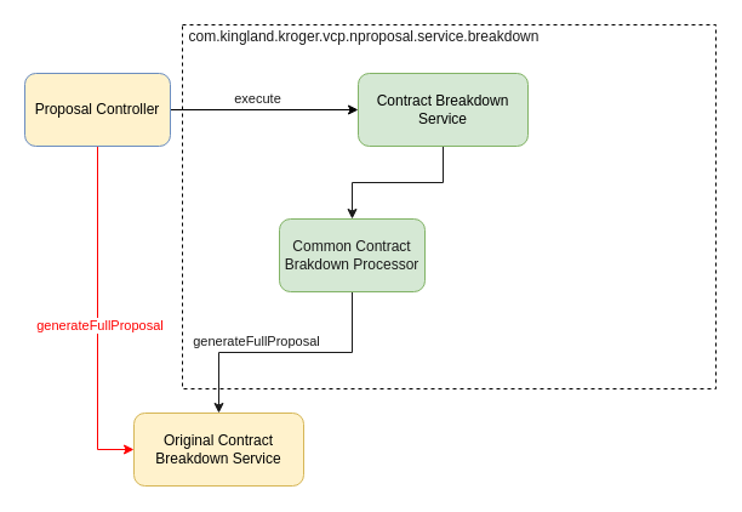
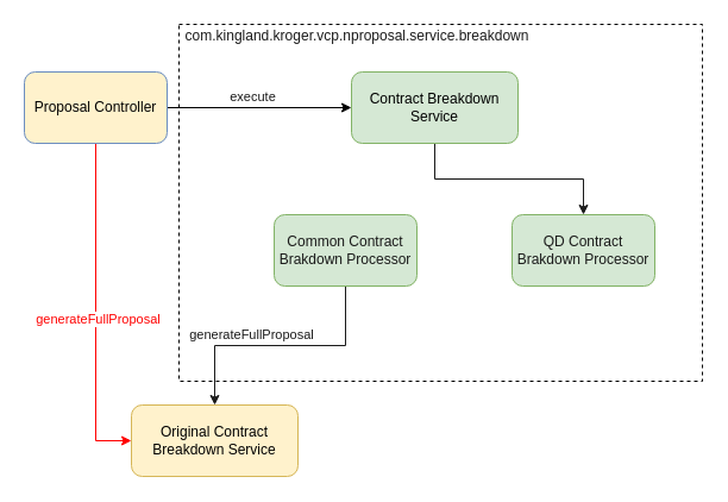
  <mxCell id="0" />
  <mxCell id="1" parent="0" />
  <mxCell id="2" value="" style="rounded=0;whiteSpace=wrap;html=1;fontColor=#1A1A1A;fillColor=none;dashed=1;" vertex="1" parent="1"><mxGeometry x="150" y="20" width="440" height="300" as="geometry" /></mxCell>
- <mxCell id="3" style="edgeStyle=orthogonalEdgeStyle;rounded=0;orthogonalLoop=1;jettySize=auto;html=1;fontColor=#1A1A1A;strokeColor=#1A1A1A;" edge="1" parent="1" source="5" target="14"><mxGeometry relative="1" as="geometry" /></mxCell>
+ <mxCell id="4" style="edgeStyle=orthogonalEdgeStyle;rounded=0;orthogonalLoop=1;jettySize=auto;html=1;fontColor=#1A1A1A;strokeColor=#1A1A1A;" edge="1" parent="1" source="5" target="15"><mxGeometry relative="1" as="geometry" /></mxCell>
  <mxCell id="5" value="Contract Breakdown Service" style="rounded=1;whiteSpace=wrap;html=1;fillColor=#d5e8d4;strokeColor=#82b366;" vertex="1" parent="1"><mxGeometry x="295" y="60" width="140" height="60" as="geometry" /></mxCell>
  <mxCell id="6" style="edgeStyle=orthogonalEdgeStyle;rounded=0;orthogonalLoop=1;jettySize=auto;html=1;entryX=0;entryY=0.5;entryDx=0;entryDy=0;" edge="1" parent="1" source="10" target="5"><mxGeometry relative="1" as="geometry" /></mxCell>
  <mxCell id="7" value="execute" style="edgeLabel;html=1;align=center;verticalAlign=middle;resizable=0;points=[];fontColor=#1A1A1A;" vertex="1" connectable="0" parent="6"><mxGeometry x="-0.311" y="-1" relative="1" as="geometry"><mxPoint x="18" y="-11" as="offset" /></mxGeometry></mxCell>
  <mxCell id="8" style="edgeStyle=orthogonalEdgeStyle;rounded=0;orthogonalLoop=1;jettySize=auto;html=1;entryX=0;entryY=0.5;entryDx=0;entryDy=0;strokeColor=#FF0000;dashed=0;" edge="1" parent="1" source="10" target="11"><mxGeometry relative="1" as="geometry" /></mxCell>
  <mxCell id="9" value="generateFullProposal" style="edgeLabel;html=1;align=center;verticalAlign=middle;resizable=0;points=[];fontColor=#FF0000;" vertex="1" connectable="0" parent="8"><mxGeometry x="0.05" y="1" relative="1" as="geometry"><mxPoint as="offset" /></mxGeometry></mxCell>
  <mxCell id="10" value="Proposal Controller" style="rounded=1;whiteSpace=wrap;html=1;fillColor=#fff2cc;strokeColor=#6c8ebf;" vertex="1" parent="1"><mxGeometry x="20" y="60" width="120" height="60" as="geometry" /></mxCell>
  <mxCell id="11" value="Original Contract Breakdown Service" style="rounded=1;whiteSpace=wrap;html=1;fillColor=#fff2cc;strokeColor=#d6b656;" vertex="1" parent="1"><mxGeometry x="110" y="340" width="140" height="60" as="geometry" /></mxCell>
  <mxCell id="12" style="edgeStyle=orthogonalEdgeStyle;rounded=0;orthogonalLoop=1;jettySize=auto;html=1;entryX=0.5;entryY=0;entryDx=0;entryDy=0;fontColor=#FF0000;strokeColor=#1A1A1A;" edge="1" parent="1" source="14" target="11"><mxGeometry relative="1" as="geometry" /></mxCell>
  <mxCell id="13" value="generateFullProposal" style="edgeLabel;html=1;align=center;verticalAlign=middle;resizable=0;points=[];fontColor=#1A1A1A;" vertex="1" connectable="0" parent="12"><mxGeometry x="0.276" y="-1" relative="1" as="geometry"><mxPoint x="4" y="-9" as="offset" /></mxGeometry></mxCell>
  <mxCell id="14" value="&lt;font color=&quot;#1a1a1a&quot;&gt;Common Contract Brakdown Processor&lt;/font&gt;" style="rounded=1;whiteSpace=wrap;html=1;fillColor=#d5e8d4;strokeColor=#82b366;" vertex="1" parent="1"><mxGeometry x="230" y="180" width="120" height="60" as="geometry" /></mxCell>
+ <mxCell id="15" value="&lt;font color=&quot;#1a1a1a&quot;&gt;QD Contract Brakdown Processor&lt;/font&gt;" style="rounded=1;whiteSpace=wrap;html=1;fillColor=#d5e8d4;strokeColor=#82b366;" vertex="1" parent="1"><mxGeometry x="430" y="180" width="120" height="60" as="geometry" /></mxCell>
  <mxCell id="16" value="com.kingland.kroger.vcp.nproposal.service.breakdown" style="text;html=1;strokeColor=none;fillColor=none;align=center;verticalAlign=middle;whiteSpace=wrap;rounded=0;dashed=1;fontColor=#1A1A1A;" vertex="1" parent="1"><mxGeometry x="150" y="20" width="300" height="20" as="geometry" /></mxCell>
